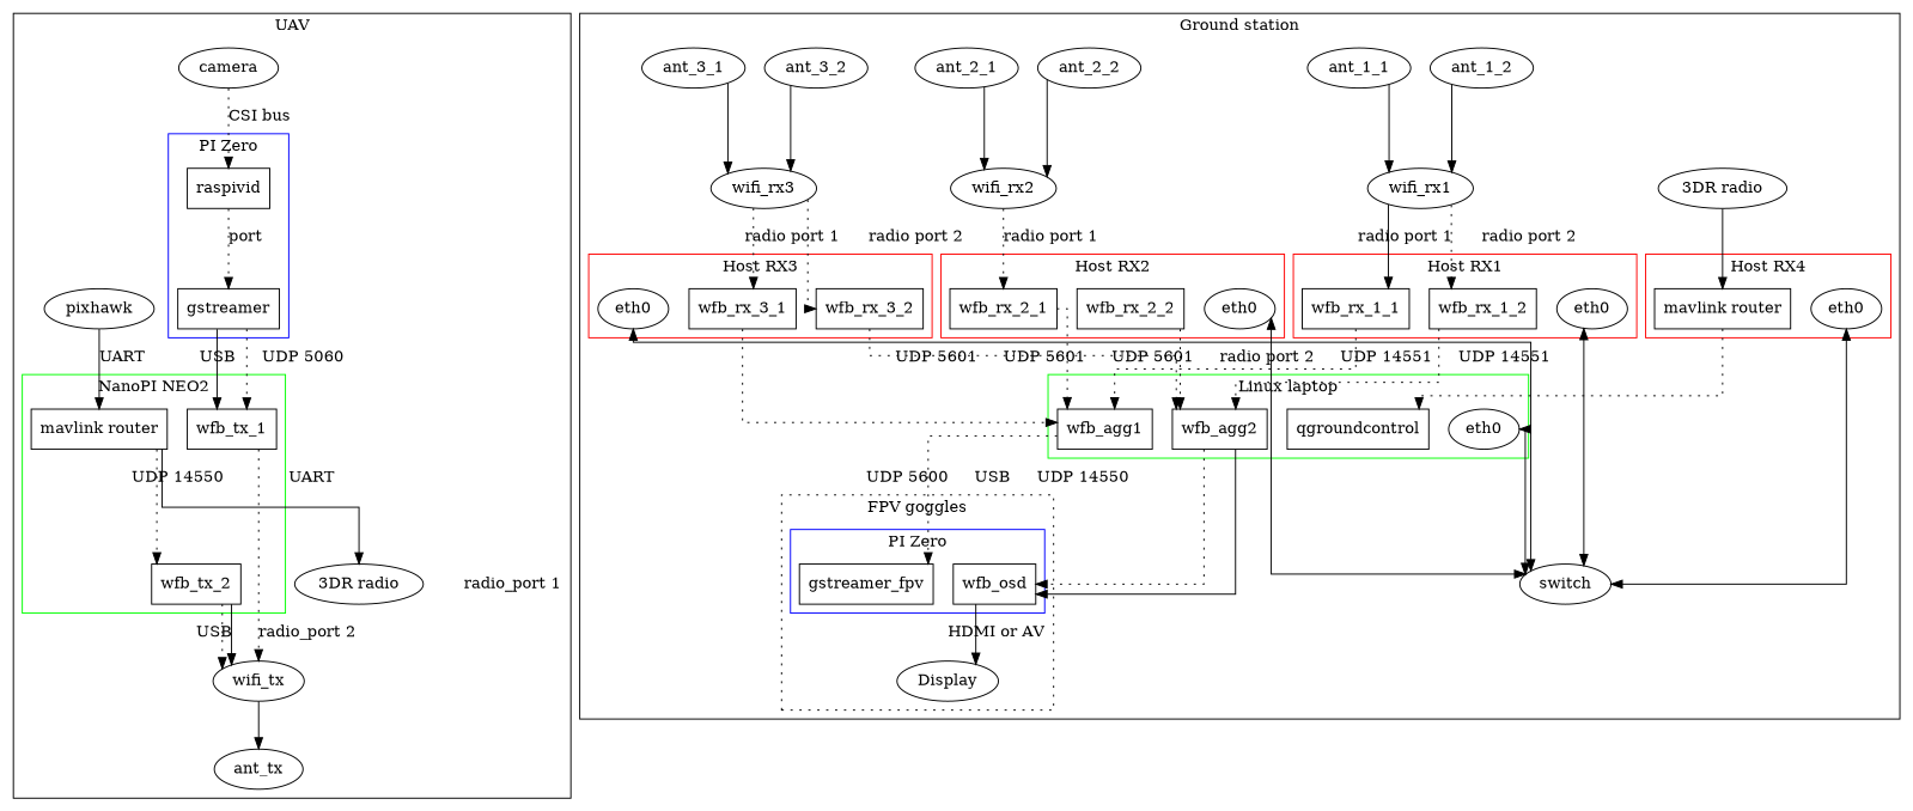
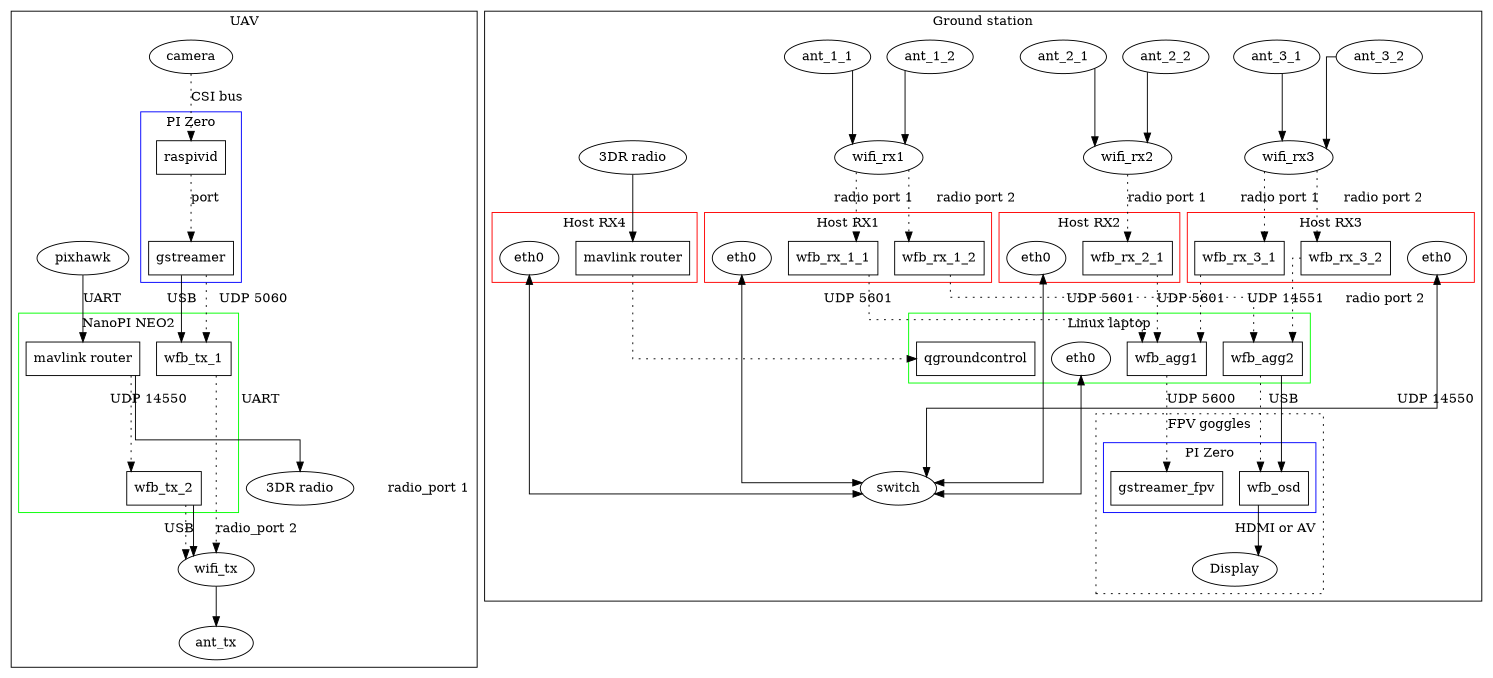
  digraph {
    compound=true
    splines=ortho
    edge [style=dotted]
    raspivid [shape=box]
    gstreamer [shape=box]
    wfb_tx_1 [shape=box]
    wfb_tx_2 [shape=box]
    n5 [label="mavlink router" shape=box]
    camera
    pixhawk
    n8 [label="3DR radio"]
    wifi_tx
    ant_tx
    n11 [label=eth0]
    wfb_rx_1_1 [shape=box]
    wfb_rx_1_2 [shape=box]
    n14 [label=eth0]
    wfb_rx_2_1 [shape=box]
-   wfb_rx_2_2 [shape=box]
    n17 [label=eth0]
    wfb_rx_3_1 [shape=box]
    wfb_rx_3_2 [shape=box]
    n20 [label=eth0]
    n21 [label="mavlink router" shape=box]
    n22 [label=eth0]
    wfb_agg1 [shape=box]
    wfb_agg2 [shape=box]
    qgroundcontrol [shape=box]
    wfb_osd [shape=box]
    gstreamer_fpv [shape=box]
    n28 [label=Display]
    ant_1_1
    wifi_rx1
    ant_1_2
    ant_2_1
    wifi_rx2
    ant_2_2
    ant_3_1
    wifi_rx3
    ant_3_2
    n38 [label=switch]
    n39 [label="3DR radio"]
    subgraph cluster_1 {
      label=UAV
      camera
      pixhawk
      n8
      wifi_tx
      ant_tx
      subgraph cluster_2 {
        color=blue
        label="PI Zero"
        raspivid
        gstreamer
      }
      subgraph cluster_3 {
        color=green
        label="NanoPI NEO2"
        wfb_tx_1
        wfb_tx_2
        n5
      }
    }
    subgraph cluster_4 {
      label="Ground station"
      ant_1_1
      wifi_rx1
      ant_1_2
      ant_2_1
      wifi_rx2
      ant_2_2
      ant_3_1
      wifi_rx3
      ant_3_2
      n38
      n39
      subgraph cluster_5 {
        color=red
        label="Host RX1"
        n11
        wfb_rx_1_1
        wfb_rx_1_2
      }
      subgraph cluster_6 {
        color=red
        label="Host RX2"
        n14
        wfb_rx_2_1
-       wfb_rx_2_2
      }
      subgraph cluster_7 {
        color=red
        label="Host RX3"
        n17
        wfb_rx_3_1
        wfb_rx_3_2
      }
      subgraph cluster_8 {
        color=red
        label="Host RX4"
        n20
        n21
      }
      subgraph cluster_9 {
        color=green
        label="Linux laptop"
        n22
        wfb_agg1
        wfb_agg2
        qgroundcontrol
      }
      subgraph cluster_10 {
        label="FPV goggles"
        style=dotted
        n28
        subgraph cluster_11 {
          color=blue
          label="PI Zero"
          style=solid
          wfb_osd
          gstreamer_fpv
        }
      }
    }
    raspivid -> gstreamer [label=port]
    gstreamer -> wfb_tx_1 [label=USB style=""]
    gstreamer -> wfb_tx_1 [label="UDP 5060"]
    wfb_tx_1 -> wifi_tx [label="radio_port 1"]
    wfb_tx_2 -> wifi_tx [label="radio_port 2"]
    wfb_tx_2 -> wifi_tx [label=USB style=""]
    n5 -> wfb_tx_2 [label="UDP 14550"]
    n5 -> n8 [label=UART style=""]
    camera -> raspivid [label="CSI bus"]
    pixhawk -> n5 [label=UART style=""]
    wifi_tx -> ant_tx [style=""]
    n11 -> n38 [dir=both style=""]
    wfb_rx_1_1 -> wfb_agg1 [label="UDP 5601"]
    wfb_rx_1_2 -> wfb_agg2 [label="UDP 14551"]
    n14 -> n38 [dir=both style=""]
    wfb_rx_2_1 -> wfb_agg1 [label="UDP 5601"]
-   wfb_rx_2_2 -> wfb_agg2 [label="UDP 14551"]
    n17 -> n38 [dir=both style=""]
    wfb_rx_3_1 -> wfb_agg1 [label="UDP 5601"]
    wfb_rx_3_2 -> wfb_agg2 [label="radio port 2"]
    n20 -> n38 [dir=both style=""]
    n21 -> qgroundcontrol
    n22 -> n38 [dir=both style=""]
    wfb_agg1 -> gstreamer_fpv [label="UDP 5600"]
    wfb_agg2 -> wfb_osd [label="UDP 14550"]
    wfb_agg2 -> wfb_osd [label=USB style=""]
    wfb_osd -> n28 [label="HDMI or AV" style=""]
    ant_1_1 -> wifi_rx1 [style=""]
-   wifi_rx1 -> wfb_rx_1_1 [label="radio port 1" style=solid]
+   wifi_rx1 -> wfb_rx_1_1 [label="radio port 1"]
    wifi_rx1 -> wfb_rx_1_2 [label="radio port 2"]
    ant_1_2 -> wifi_rx1 [style=""]
    ant_2_1 -> wifi_rx2 [style=""]
    wifi_rx2 -> wfb_rx_2_1 [label="radio port 1"]
    ant_2_2 -> wifi_rx2 [style=""]
    ant_3_1 -> wifi_rx3 [style=""]
    wifi_rx3 -> wfb_rx_3_1 [label="radio port 1"]
    wifi_rx3 -> wfb_rx_3_2 [label="radio port 2"]
    ant_3_2 -> wifi_rx3 [style=""]
    n39 -> n21 [style=""]
  }
